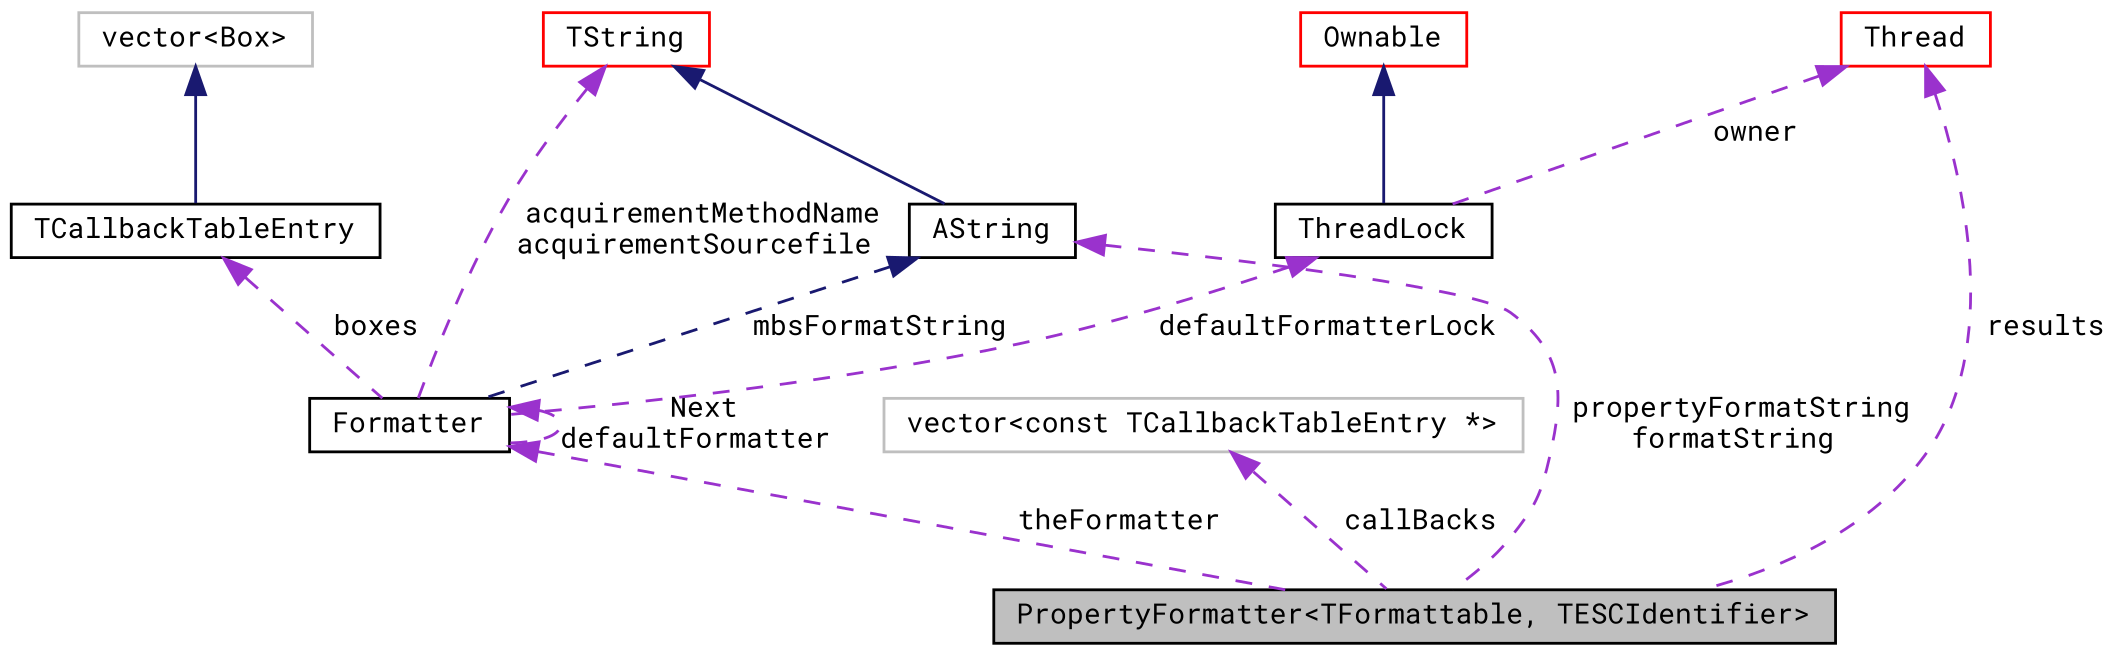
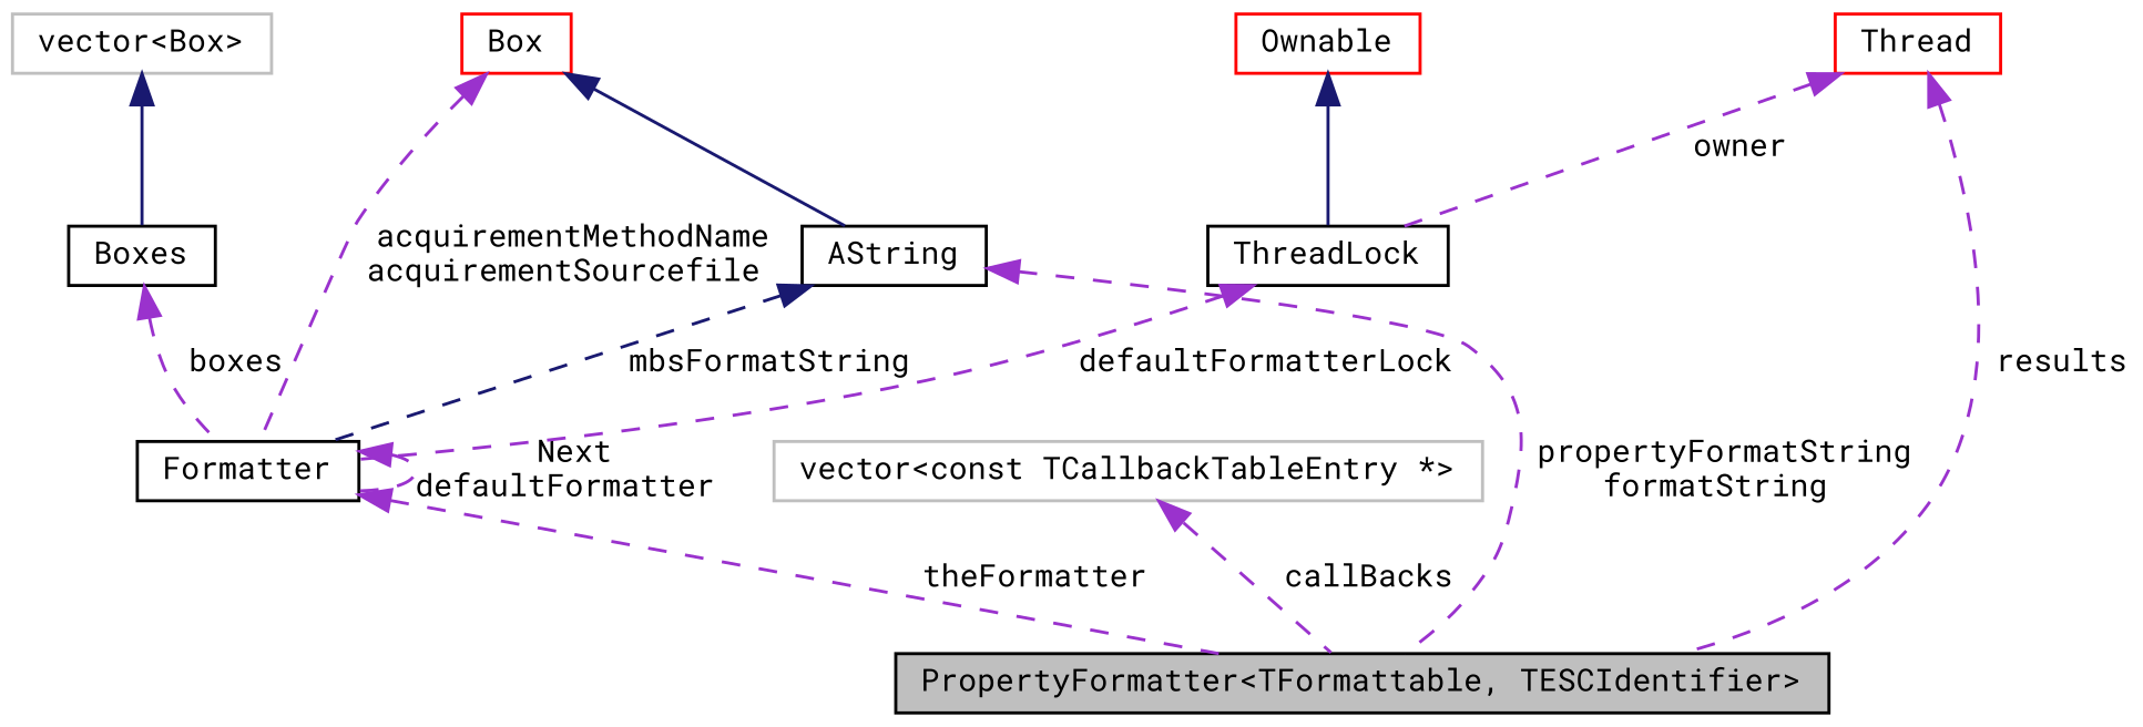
  digraph {
    fontname="Roboto Mono"
    node [color=black fillcolor=white fontname="Roboto Mono" fontsize=10 shape=record style=filled]
    edge [color=darkorchid3 dir=back fontname="Roboto Mono" fontsize=10 labelfontname=Helvetica labelfontsize=10 style=dashed]
    n1 [fillcolor=grey75 fontcolor=black height=0.2 label="PropertyFormatter\<TFormattable, TESCIdentifier\>" width=0.4]
    n2 [color=grey75 height=0.2 label="vector\<Box\>" width=0.4]
-   n3 [height=0.2 label=TCallbackTableEntry width=0.4]
+   n3 [height=0.2 label=Boxes width=0.4]
    n4 [height=0.2 label=Formatter width=0.4]
    n5 [color=grey75 height=0.2 label="vector\<const TCallbackTableEntry *\>" width=0.4]
    n6 [height=0.2 label=AString width=0.4]
-   n7 [color=red height=0.2 label=TString width=0.4]
+   n7 [color=red height=0.2 label=Box width=0.4]
    n8 [color=red height=0.2 label=Ownable width=0.4]
    n9 [height=0.2 label=ThreadLock width=0.4]
    n10 [color=red height=0.2 label=Thread width=0.4]
    n2 -> n3 [color=midnightblue style=solid]
    n3 -> n4 [label=" boxes"]
    n4 -> n1 [label=" theFormatter"]
    n4 -> n4 [label=" Next\ndefaultFormatter"]
    n5 -> n1 [label=" callBacks"]
    n6 -> n1 [label=" propertyFormatString\nformatString"]
    n6 -> n4 [color=midnightblue label=" mbsFormatString"]
    n7 -> n4 [label=" acquirementMethodName\nacquirementSourcefile"]
    n7 -> n6 [color=midnightblue style=solid]
    n8 -> n9 [color=midnightblue style=solid]
    n9 -> n4 [label=" defaultFormatterLock"]
    n10 -> n1 [label=" results"]
    n10 -> n9 [label=" owner"]
  }
